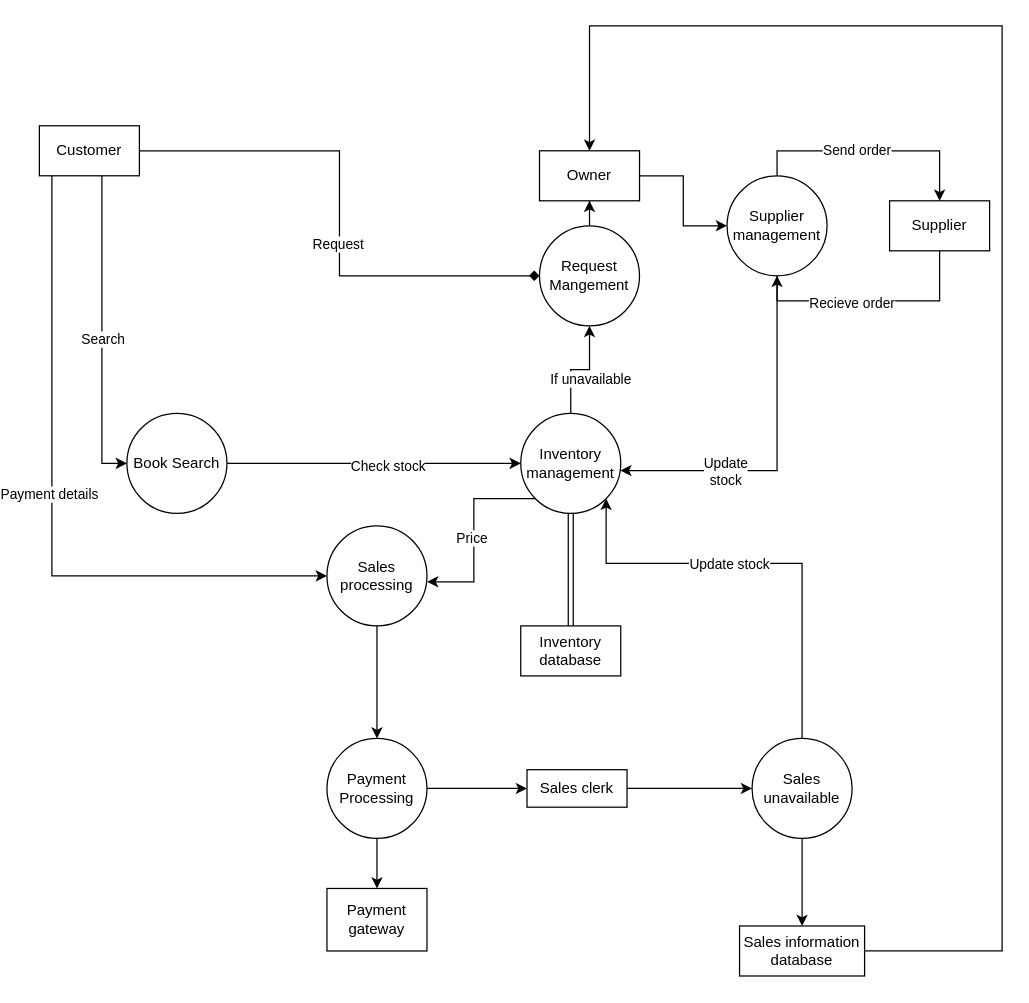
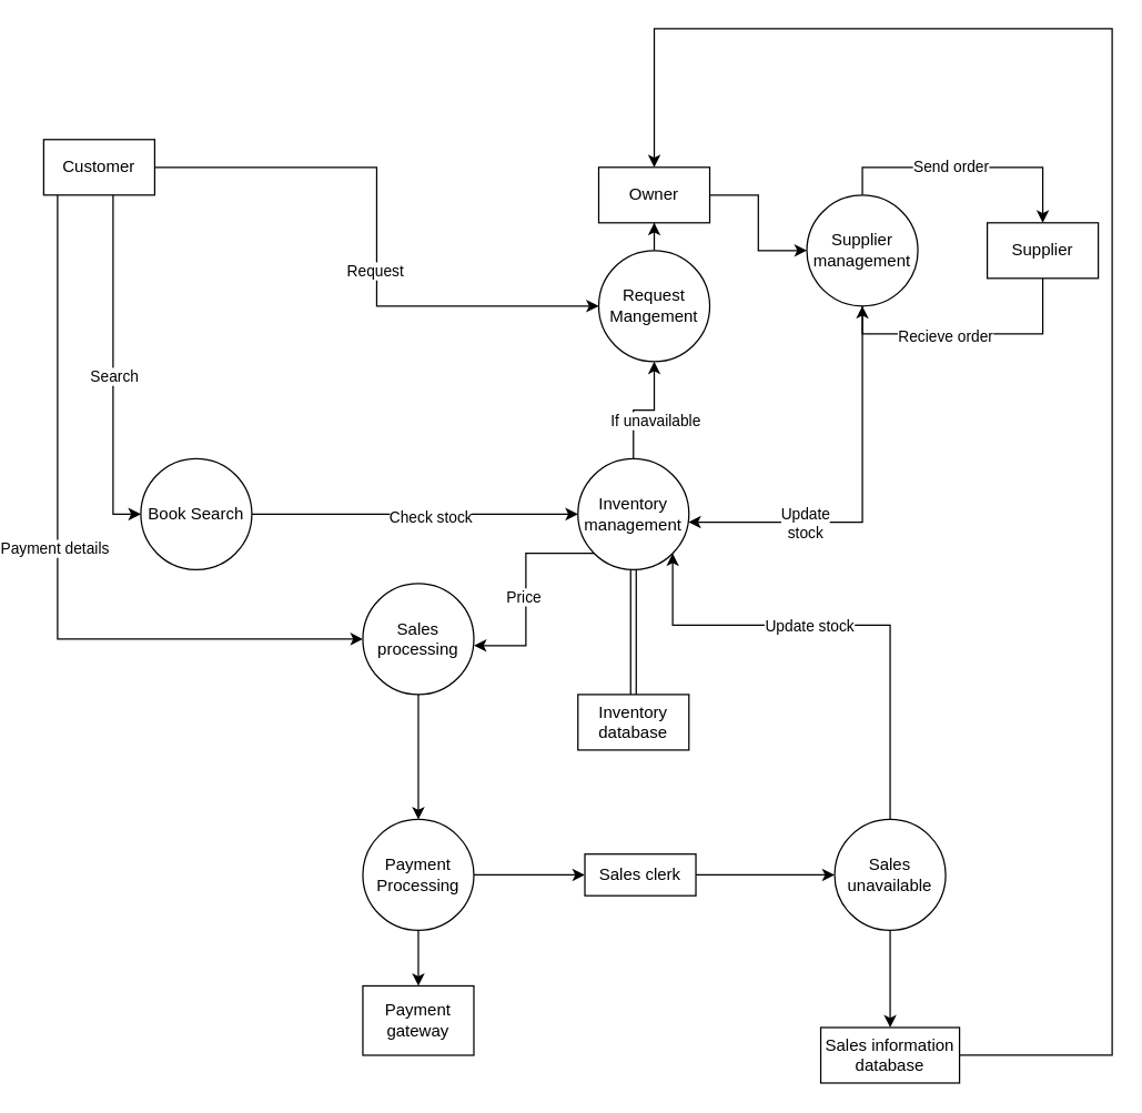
  <mxCell id="0" />
  <mxCell id="1" parent="0" />
  <mxCell id="2" style="edgeStyle=orthogonalEdgeStyle;rounded=0;orthogonalLoop=1;jettySize=auto;html=1;exitX=1;exitY=0.5;exitDx=0;exitDy=0;entryX=0;entryY=0.5;entryDx=0;entryDy=0;" edge="1" parent="1" source="8" target="11"><mxGeometry relative="1" as="geometry"><Array as="points"><mxPoint x="70" y="120" /><mxPoint x="70" y="370" /></Array></mxGeometry></mxCell>
  <mxCell id="3" value="Search" style="edgeLabel;html=1;align=center;verticalAlign=middle;resizable=0;points=[];" vertex="1" connectable="0" parent="2"><mxGeometry x="0.2" relative="1" as="geometry"><mxPoint as="offset" /></mxGeometry></mxCell>
  <mxCell id="4" style="edgeStyle=orthogonalEdgeStyle;rounded=0;orthogonalLoop=1;jettySize=auto;html=1;entryX=0;entryY=0.5;entryDx=0;entryDy=0;" edge="1" parent="1" source="8" target="15"><mxGeometry relative="1" as="geometry"><Array as="points"><mxPoint x="30" y="460" /></Array></mxGeometry></mxCell>
  <mxCell id="5" value="Payment details" style="edgeLabel;html=1;align=center;verticalAlign=middle;resizable=0;points=[];" vertex="1" connectable="0" parent="4"><mxGeometry x="-0.06" y="-3" relative="1" as="geometry"><mxPoint as="offset" /></mxGeometry></mxCell>
- <mxCell id="6" style="edgeStyle=orthogonalEdgeStyle;rounded=0;orthogonalLoop=1;jettySize=auto;html=1;entryX=0;entryY=0.5;entryDx=0;entryDy=0;endArrow=diamond;" edge="1" parent="1" source="8" target="13"><mxGeometry relative="1" as="geometry" /></mxCell>
+ <mxCell id="6" style="edgeStyle=orthogonalEdgeStyle;rounded=0;orthogonalLoop=1;jettySize=auto;html=1;entryX=0;entryY=0.5;entryDx=0;entryDy=0;" edge="1" parent="1" source="8" target="13"><mxGeometry relative="1" as="geometry" /></mxCell>
  <mxCell id="7" value="Request" style="edgeLabel;html=1;align=center;verticalAlign=middle;resizable=0;points=[];" vertex="1" connectable="0" parent="6"><mxGeometry x="0.116" y="-2" relative="1" as="geometry"><mxPoint as="offset" /></mxGeometry></mxCell>
  <mxCell id="8" value="Customer" style="whiteSpace=wrap;html=1;" vertex="1" parent="1"><mxGeometry x="20" y="100" width="80" height="40" as="geometry" /></mxCell>
  <mxCell id="9" style="edgeStyle=orthogonalEdgeStyle;rounded=0;orthogonalLoop=1;jettySize=auto;html=1;entryX=0;entryY=0.5;entryDx=0;entryDy=0;" edge="1" parent="1" source="11" target="18"><mxGeometry relative="1" as="geometry"><mxPoint x="400" y="370" as="targetPoint" /></mxGeometry></mxCell>
  <mxCell id="10" value="Check stock" style="edgeLabel;html=1;align=center;verticalAlign=middle;resizable=0;points=[];" vertex="1" connectable="0" parent="9"><mxGeometry x="0.091" y="-2" relative="1" as="geometry"><mxPoint as="offset" /></mxGeometry></mxCell>
  <mxCell id="11" value="Book Search" style="ellipse;whiteSpace=wrap;html=1;aspect=fixed;" vertex="1" parent="1"><mxGeometry x="90" y="330" width="80" height="80" as="geometry" /></mxCell>
  <mxCell id="12" style="edgeStyle=orthogonalEdgeStyle;rounded=0;orthogonalLoop=1;jettySize=auto;html=1;entryX=0.5;entryY=1;entryDx=0;entryDy=0;" edge="1" parent="1" source="13" target="42"><mxGeometry relative="1" as="geometry" /></mxCell>
  <mxCell id="13" value="Request Mangement" style="ellipse;whiteSpace=wrap;html=1;aspect=fixed;" vertex="1" parent="1"><mxGeometry x="420" y="180" width="80" height="80" as="geometry" /></mxCell>
  <mxCell id="14" style="edgeStyle=orthogonalEdgeStyle;rounded=0;orthogonalLoop=1;jettySize=auto;html=1;entryX=0.5;entryY=0;entryDx=0;entryDy=0;" edge="1" parent="1" source="15" target="25"><mxGeometry relative="1" as="geometry" /></mxCell>
  <mxCell id="15" value="Sales processing" style="ellipse;whiteSpace=wrap;html=1;" vertex="1" parent="1"><mxGeometry x="250" y="420" width="80" height="80" as="geometry" /></mxCell>
  <mxCell id="16" style="edgeStyle=orthogonalEdgeStyle;rounded=0;orthogonalLoop=1;jettySize=auto;html=1;entryX=0.5;entryY=1;entryDx=0;entryDy=0;" edge="1" parent="1" source="18" target="13"><mxGeometry relative="1" as="geometry" /></mxCell>
  <mxCell id="17" value="If unavailable" style="edgeLabel;html=1;align=center;verticalAlign=middle;resizable=0;points=[];" vertex="1" connectable="0" parent="16"><mxGeometry x="-0.338" y="-2" relative="1" as="geometry"><mxPoint x="13" as="offset" /></mxGeometry></mxCell>
  <mxCell id="18" value="Inventory management" style="ellipse;whiteSpace=wrap;html=1;" vertex="1" parent="1"><mxGeometry x="405" y="330" width="80" height="80" as="geometry" /></mxCell>
  <mxCell id="19" style="edgeStyle=orthogonalEdgeStyle;rounded=0;orthogonalLoop=1;jettySize=auto;html=1;exitX=0.5;exitY=0;exitDx=0;exitDy=0;entryX=1;entryY=1;entryDx=0;entryDy=0;" edge="1" parent="1" source="22" target="18"><mxGeometry relative="1" as="geometry"><Array as="points"><mxPoint x="630" y="450" /><mxPoint x="473" y="450" /></Array></mxGeometry></mxCell>
  <mxCell id="20" value="Update stock" style="edgeLabel;html=1;align=center;verticalAlign=middle;resizable=0;points=[];" vertex="1" connectable="0" parent="19"><mxGeometry x="0.143" relative="1" as="geometry"><mxPoint as="offset" /></mxGeometry></mxCell>
  <mxCell id="21" style="edgeStyle=orthogonalEdgeStyle;rounded=0;orthogonalLoop=1;jettySize=auto;html=1;entryX=0.5;entryY=0;entryDx=0;entryDy=0;" edge="1" parent="1" source="22" target="40"><mxGeometry relative="1" as="geometry" /></mxCell>
  <mxCell id="22" value="Sales unavailable" style="ellipse;whiteSpace=wrap;html=1;" vertex="1" parent="1"><mxGeometry x="590" y="590" width="80" height="80" as="geometry" /></mxCell>
  <mxCell id="23" style="edgeStyle=orthogonalEdgeStyle;rounded=0;orthogonalLoop=1;jettySize=auto;html=1;entryX=0.5;entryY=0;entryDx=0;entryDy=0;" edge="1" parent="1" source="25" target="34"><mxGeometry relative="1" as="geometry" /></mxCell>
  <mxCell id="24" style="edgeStyle=orthogonalEdgeStyle;rounded=0;orthogonalLoop=1;jettySize=auto;html=1;entryX=0;entryY=0.5;entryDx=0;entryDy=0;" edge="1" parent="1" source="25" target="44"><mxGeometry relative="1" as="geometry" /></mxCell>
  <mxCell id="25" value="Payment&lt;div&gt;Processing&lt;/div&gt;" style="ellipse;whiteSpace=wrap;html=1;" vertex="1" parent="1"><mxGeometry x="250" y="590" width="80" height="80" as="geometry" /></mxCell>
  <mxCell id="26" style="edgeStyle=orthogonalEdgeStyle;rounded=0;orthogonalLoop=1;jettySize=auto;html=1;entryX=0.5;entryY=0;entryDx=0;entryDy=0;" edge="1" parent="1" source="28" target="31"><mxGeometry relative="1" as="geometry"><Array as="points"><mxPoint x="610" y="120" /><mxPoint x="740" y="120" /></Array></mxGeometry></mxCell>
  <mxCell id="27" value="Send order" style="edgeLabel;html=1;align=center;verticalAlign=middle;resizable=0;points=[];" vertex="1" connectable="0" parent="26"><mxGeometry x="-0.128" y="1" relative="1" as="geometry"><mxPoint as="offset" /></mxGeometry></mxCell>
  <mxCell id="28" value="Supplier management" style="ellipse;whiteSpace=wrap;html=1;" vertex="1" parent="1"><mxGeometry x="570" y="140" width="80" height="80" as="geometry" /></mxCell>
  <mxCell id="29" style="edgeStyle=orthogonalEdgeStyle;rounded=0;orthogonalLoop=1;jettySize=auto;html=1;entryX=0.5;entryY=1;entryDx=0;entryDy=0;" edge="1" parent="1" source="31" target="28"><mxGeometry relative="1" as="geometry"><Array as="points"><mxPoint x="740" y="240" /><mxPoint x="610" y="240" /></Array></mxGeometry></mxCell>
  <mxCell id="30" value="Recieve order" style="edgeLabel;html=1;align=center;verticalAlign=middle;resizable=0;points=[];" vertex="1" connectable="0" parent="29"><mxGeometry x="0.164" y="1" relative="1" as="geometry"><mxPoint as="offset" /></mxGeometry></mxCell>
  <mxCell id="31" value="Supplier" style="whiteSpace=wrap;html=1;" vertex="1" parent="1"><mxGeometry x="700" y="160" width="80" height="40" as="geometry" /></mxCell>
  <mxCell id="32" style="rounded=0;orthogonalLoop=1;jettySize=auto;html=1;entryX=0.5;entryY=1;entryDx=0;entryDy=0;shape=link;" edge="1" parent="1" source="33" target="18"><mxGeometry relative="1" as="geometry" /></mxCell>
  <mxCell id="33" value="Inventory&lt;div&gt;database&lt;/div&gt;" style="whiteSpace=wrap;html=1;" vertex="1" parent="1"><mxGeometry x="405" y="500" width="80" height="40" as="geometry" /></mxCell>
  <mxCell id="34" value="Payment gateway" style="whiteSpace=wrap;html=1;" vertex="1" parent="1"><mxGeometry x="250" y="710" width="80" height="50" as="geometry" /></mxCell>
  <mxCell id="35" style="edgeStyle=orthogonalEdgeStyle;rounded=0;orthogonalLoop=1;jettySize=auto;html=1;entryX=0.995;entryY=0.572;entryDx=0;entryDy=0;entryPerimeter=0;" edge="1" parent="1" target="18"><mxGeometry relative="1" as="geometry"><mxPoint x="610" y="220" as="sourcePoint" /><Array as="points"><mxPoint x="610" y="376" /></Array></mxGeometry></mxCell>
  <mxCell id="36" value="Update&lt;div&gt;stock&lt;/div&gt;" style="edgeLabel;html=1;align=center;verticalAlign=middle;resizable=0;points=[];" vertex="1" connectable="0" parent="35"><mxGeometry x="0.402" y="1" relative="1" as="geometry"><mxPoint as="offset" /></mxGeometry></mxCell>
  <mxCell id="37" style="edgeStyle=orthogonalEdgeStyle;rounded=0;orthogonalLoop=1;jettySize=auto;html=1;exitX=0;exitY=1;exitDx=0;exitDy=0;entryX=1.001;entryY=0.559;entryDx=0;entryDy=0;entryPerimeter=0;" edge="1" parent="1" source="18" target="15"><mxGeometry relative="1" as="geometry" /></mxCell>
  <mxCell id="38" value="Price" style="edgeLabel;html=1;align=center;verticalAlign=middle;resizable=0;points=[];" vertex="1" connectable="0" parent="37"><mxGeometry x="0.052" y="-2" relative="1" as="geometry"><mxPoint as="offset" /></mxGeometry></mxCell>
  <mxCell id="39" style="edgeStyle=orthogonalEdgeStyle;rounded=0;orthogonalLoop=1;jettySize=auto;html=1;entryX=0.5;entryY=0;entryDx=0;entryDy=0;" edge="1" parent="1" source="40" target="42"><mxGeometry relative="1" as="geometry"><Array as="points"><mxPoint x="790" y="760" /><mxPoint x="790" y="20" /><mxPoint x="460" y="20" /></Array></mxGeometry></mxCell>
  <mxCell id="40" value="Sales information&lt;div&gt;database&lt;/div&gt;" style="whiteSpace=wrap;html=1;" vertex="1" parent="1"><mxGeometry x="580" y="740" width="100" height="40" as="geometry" /></mxCell>
  <mxCell id="41" style="edgeStyle=orthogonalEdgeStyle;rounded=0;orthogonalLoop=1;jettySize=auto;html=1;entryX=0;entryY=0.5;entryDx=0;entryDy=0;" edge="1" parent="1" source="42" target="28"><mxGeometry relative="1" as="geometry" /></mxCell>
  <mxCell id="42" value="Owner" style="whiteSpace=wrap;html=1;" vertex="1" parent="1"><mxGeometry x="420" y="120" width="80" height="40" as="geometry" /></mxCell>
  <mxCell id="43" style="edgeStyle=orthogonalEdgeStyle;rounded=0;orthogonalLoop=1;jettySize=auto;html=1;entryX=0;entryY=0.5;entryDx=0;entryDy=0;" edge="1" parent="1" source="44" target="22"><mxGeometry relative="1" as="geometry" /></mxCell>
  <mxCell id="44" value="Sales clerk" style="whiteSpace=wrap;html=1;" vertex="1" parent="1"><mxGeometry x="410" y="615" width="80" height="30" as="geometry" /></mxCell>
